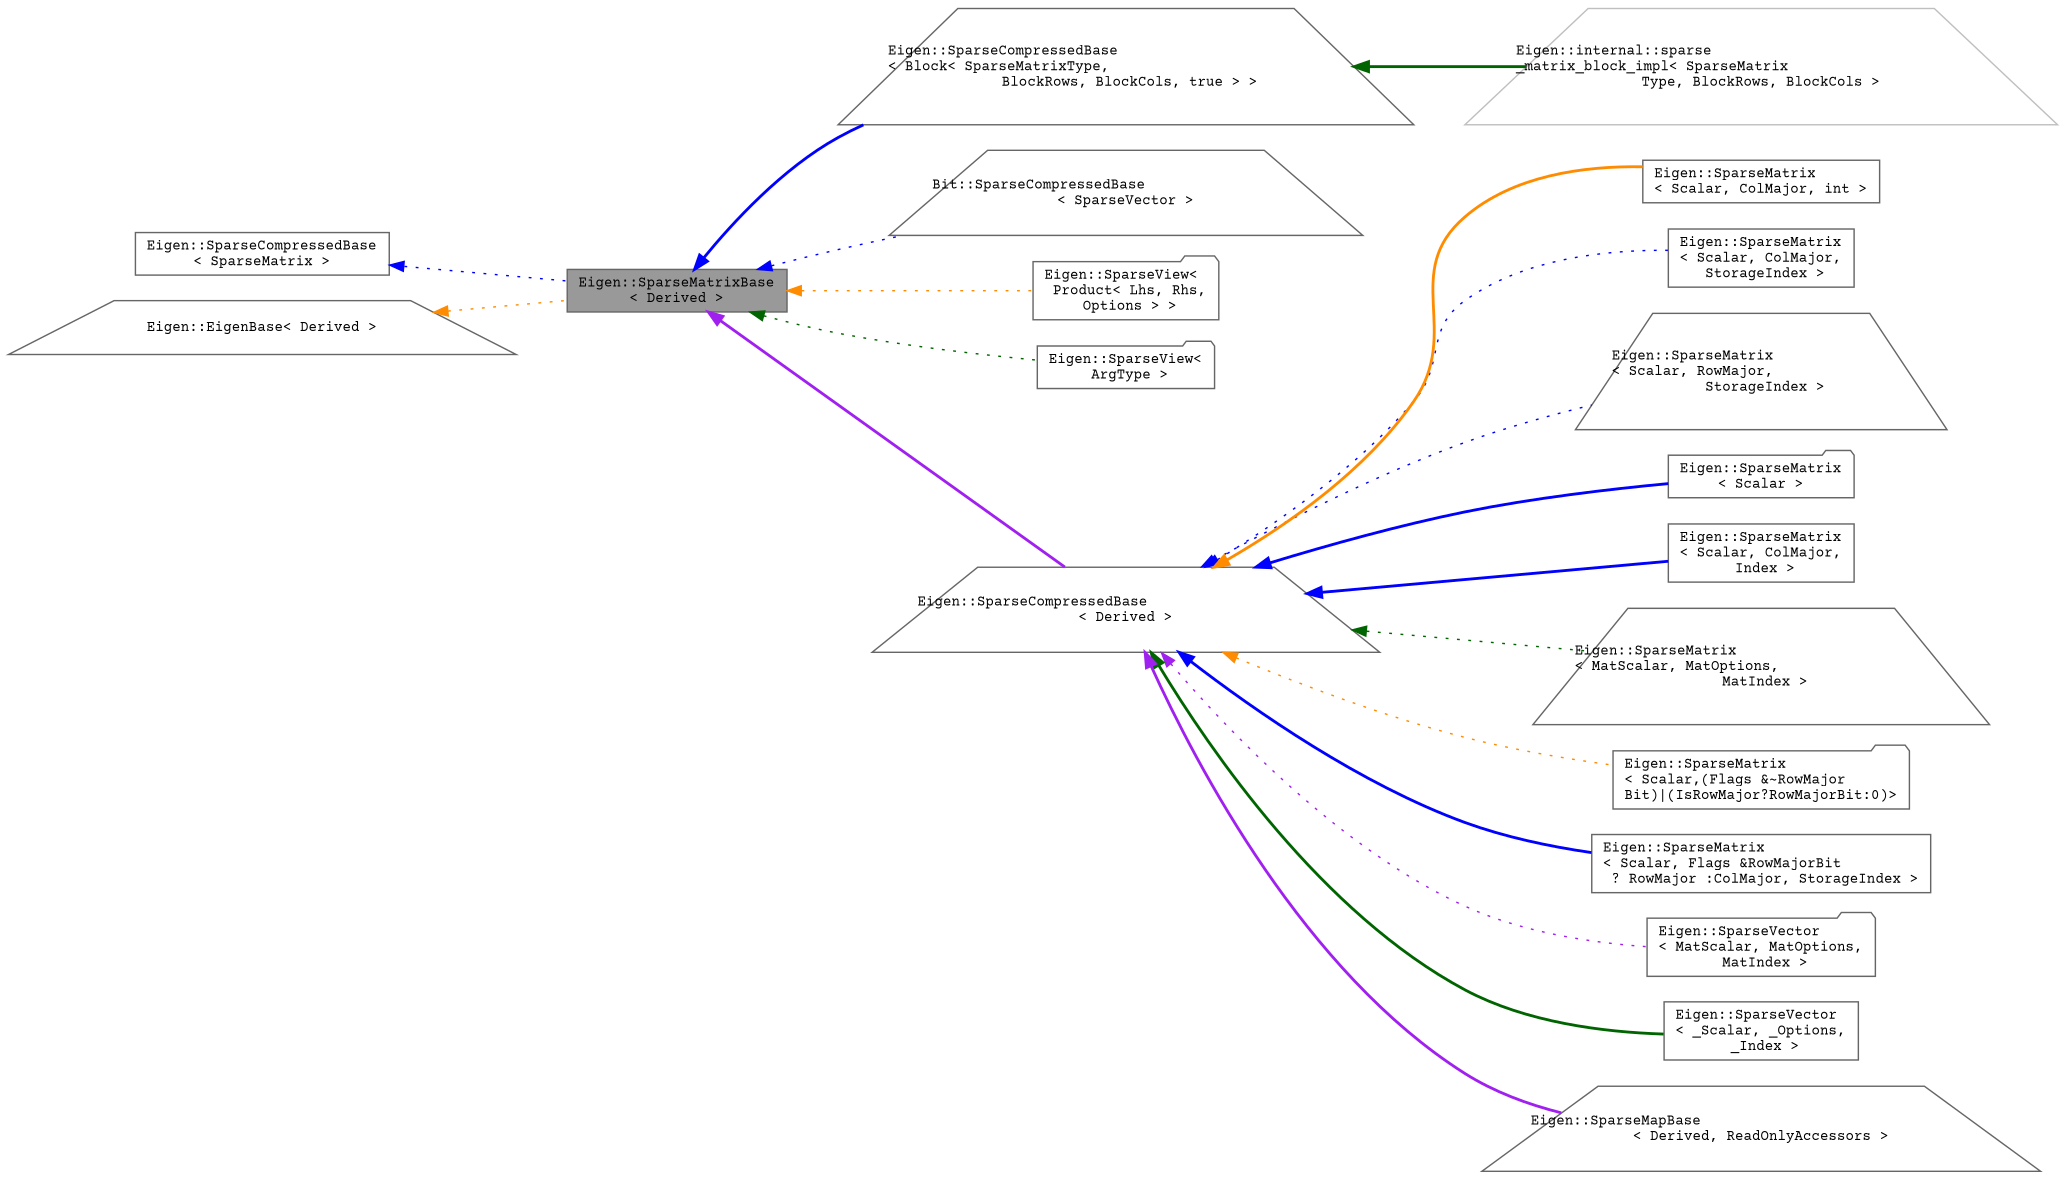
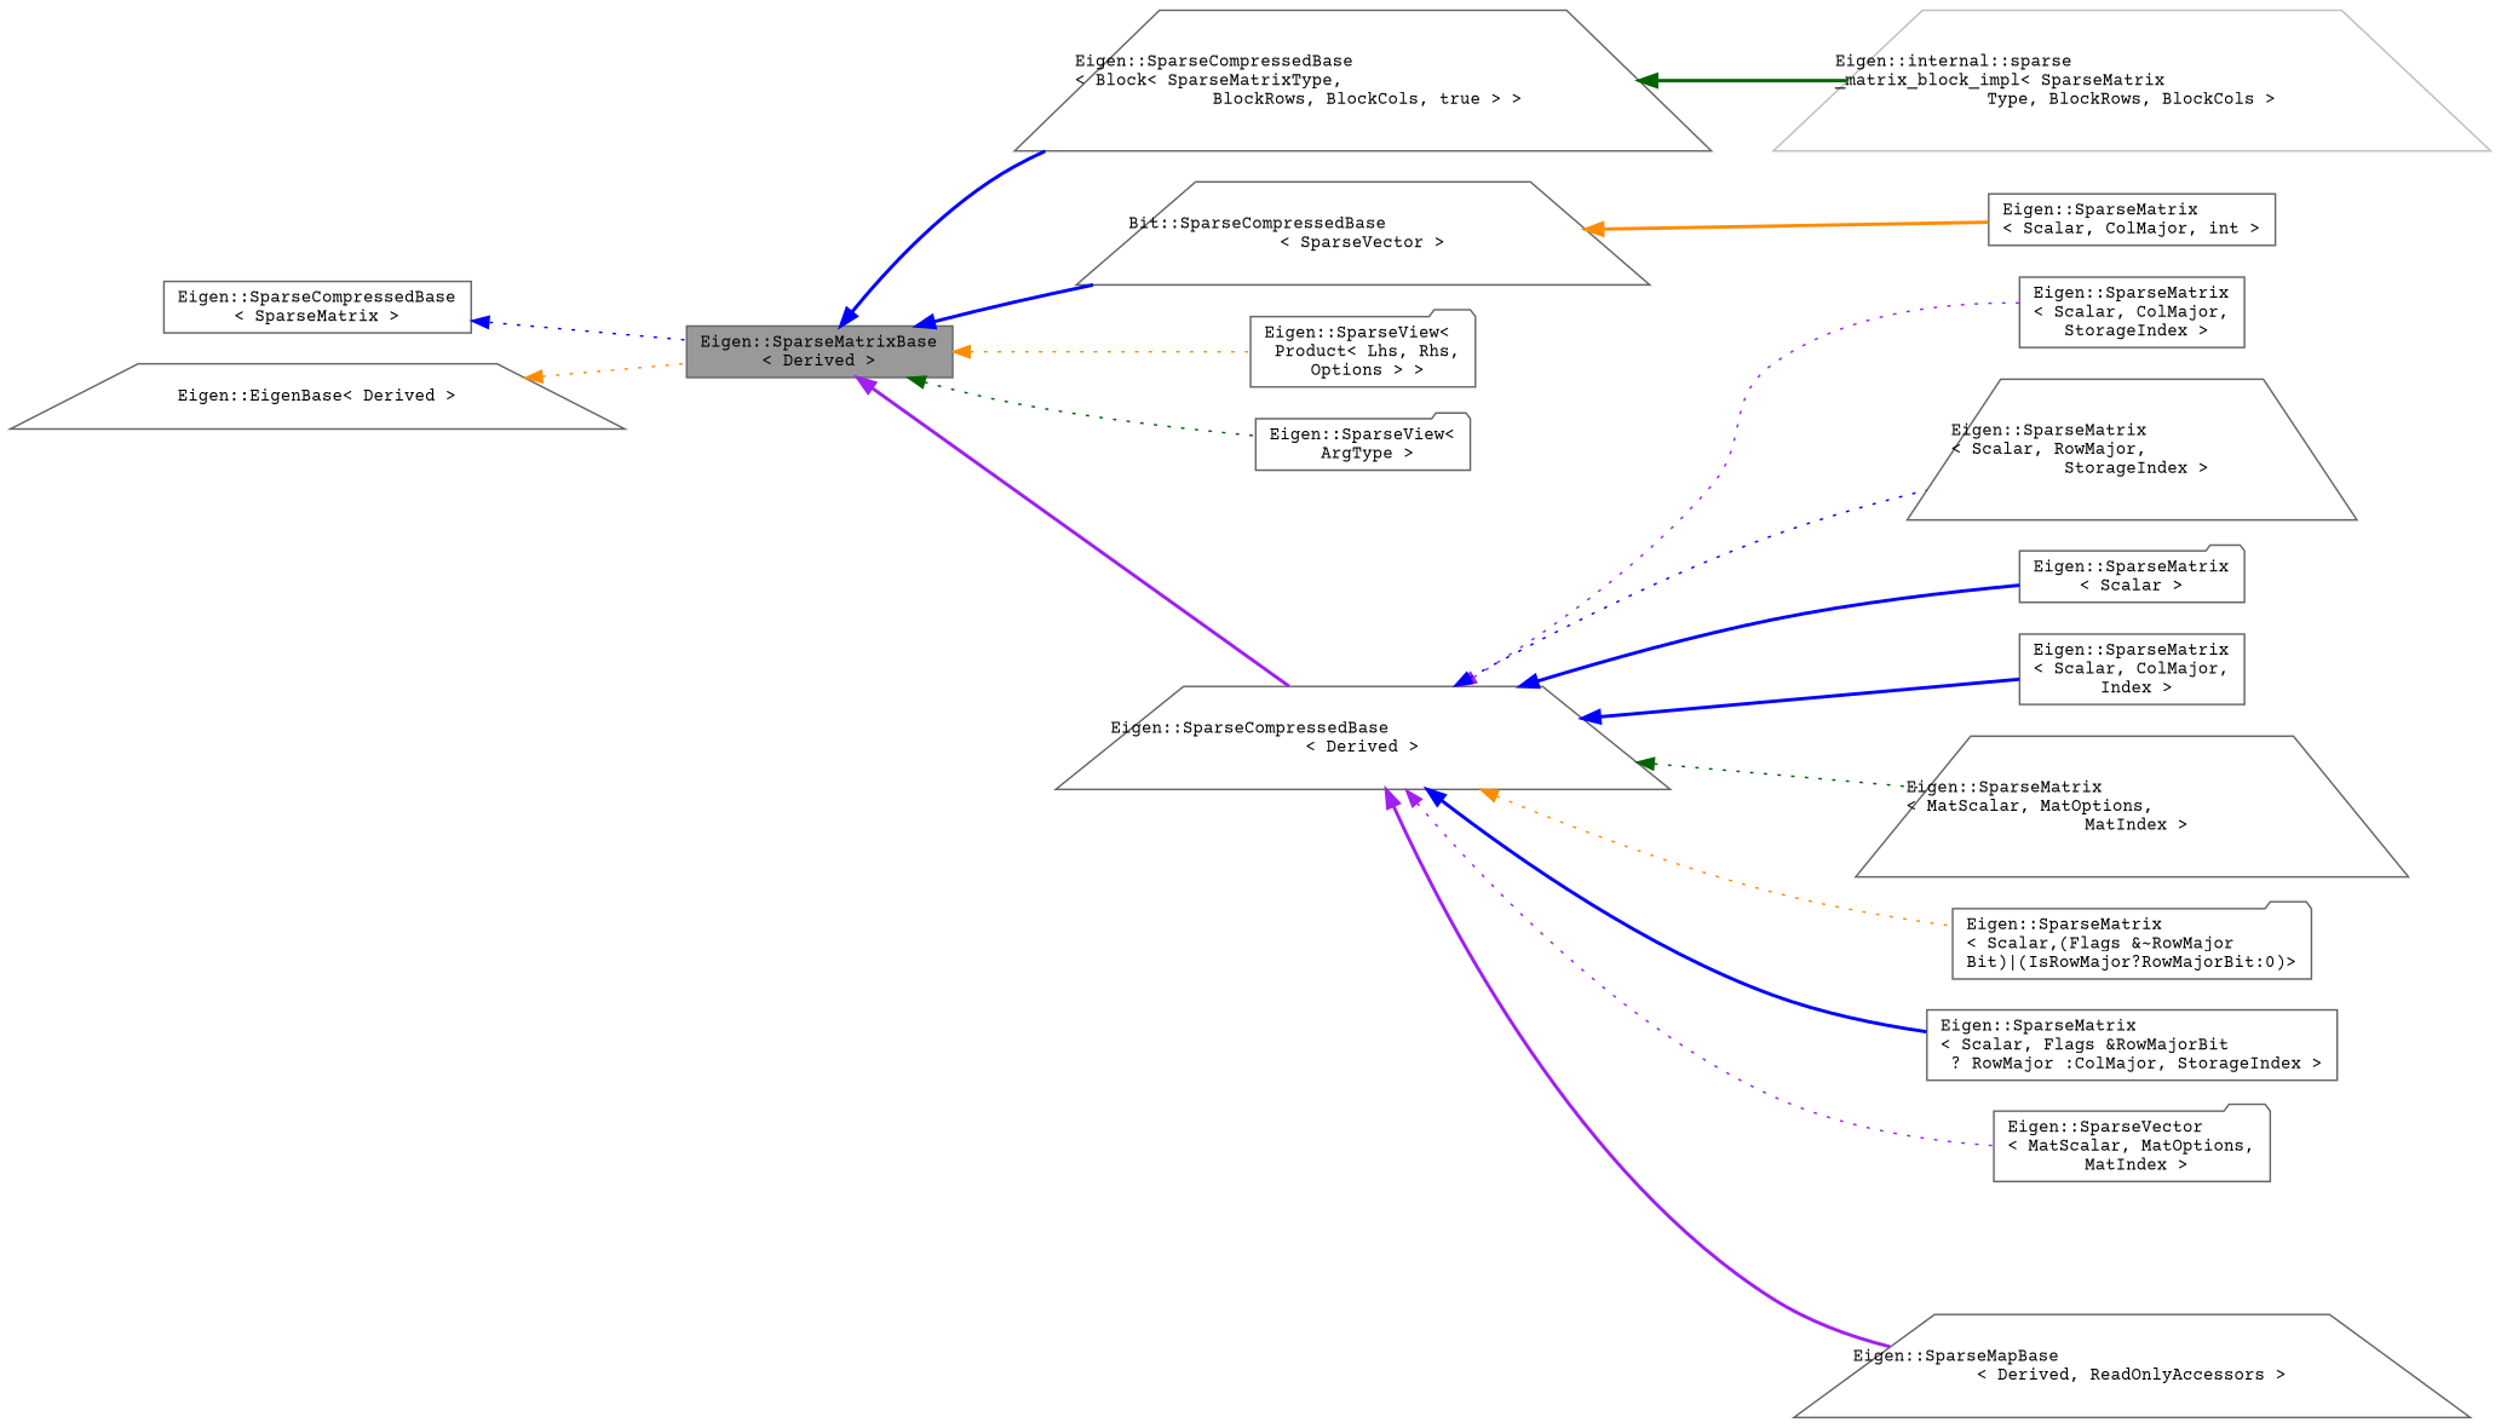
  digraph {
    fontname="Courier Prime"
    rankdir=LR
    node [color=gray40 fillcolor=white fontname="Courier Prime" fontsize=10 shape=trapezium style=filled]
    edge [color=blue dir=back fontname="Courier Prime" fontsize=10 labelfontname=Helvetica labelfontsize=10 style=dotted]
    n1 [fillcolor=grey60 fontcolor=black height=0.2 label="Eigen::SparseMatrixBase\l\< Derived \>" shape=box width=0.4]
    n2 [height=0.2 label="Eigen::SparseCompressedBase\l\< Block\< SparseMatrixType,\l BlockRows, BlockCols, true \> \>" width=0.4]
    n3 [height=0.2 label="Bit::SparseCompressedBase\l\< SparseVector \>" width=0.4]
    n4 [height=0.2 label="Eigen::SparseView\<\l Product\< Lhs, Rhs,\l Options \> \>" shape=folder width=0.4]
    n5 [height=0.2 label="Eigen::SparseView\<\l ArgType \>" shape=folder width=0.4]
    n6 [height=0.2 label="Eigen::SparseCompressedBase\l\< Derived \>" width=0.4]
    n7 [color=grey75 height=0.2 label="Eigen::internal::sparse\l_matrix_block_impl\< SparseMatrix\lType, BlockRows, BlockCols \>" width=0.4]
    n8 [height=0.2 label="Eigen::SparseCompressedBase\l\< SparseMatrix \>" shape=box width=0.4]
    n9 [height=0.2 label="Eigen::SparseMatrix\l\< Scalar, ColMajor,\l StorageIndex \>" shape=box width=0.4]
    n10 [height=0.2 label="Eigen::SparseMatrix\l\< Scalar, RowMajor,\l StorageIndex \>" width=0.4]
    n11 [height=0.2 label="Eigen::SparseMatrix\l\< Scalar \>" shape=folder width=0.4]
    n12 [height=0.2 label="Eigen::SparseMatrix\l\< Scalar, ColMajor, int \>" shape=box width=0.4]
    n13 [height=0.2 label="Eigen::SparseMatrix\l\< Scalar, ColMajor,\l Index \>" shape=box width=0.4]
    n14 [height=0.2 label="Eigen::SparseMatrix\l\< MatScalar, MatOptions,\l MatIndex \>" width=0.4]
    n15 [height=0.2 label="Eigen::SparseMatrix\l\< Scalar,(Flags &~RowMajor\lBit)\|(IsRowMajor?RowMajorBit:0)\>" shape=folder width=0.4]
    n16 [height=0.2 label="Eigen::SparseMatrix\l\< Scalar, Flags &RowMajorBit\l ? RowMajor :ColMajor, StorageIndex \>" shape=box width=0.4]
    n17 [height=0.2 label="Eigen::SparseVector\l\< MatScalar, MatOptions,\l MatIndex \>" shape=folder width=0.4]
-   n18 [height=0.2 label="Eigen::SparseVector\l\< _Scalar, _Options,\l _Index \>" shape=box width=0.4]
    n19 [height=0.2 label="Eigen::SparseMapBase\l\< Derived, ReadOnlyAccessors \>" width=0.4]
    n20 [height=0.2 label="Eigen::EigenBase\< Derived \>" width=0.4]
    n1 -> n2 [style=bold]
-   n1 -> n3
+   n1 -> n3 [style=bold]
    n1 -> n4 [color=darkorange]
    n1 -> n5 [color=darkgreen]
    n1 -> n6 [color=purple style=bold]
    n2 -> n7 [color=darkgreen style=bold]
-   n6 -> n9
+   n6 -> n9 [color=purple]
    n6 -> n10
    n6 -> n11 [style=bold]
-   n6 -> n12 [color=darkorange style=bold]
+   n3 -> n12 [color=darkorange style=bold]
    n6 -> n13 [style=bold]
    n6 -> n14 [color=darkgreen]
    n6 -> n15 [color=darkorange]
    n6 -> n16 [style=bold]
    n6 -> n17 [color=purple]
-   n6 -> n18 [color=darkgreen style=bold]
    n6 -> n19 [color=purple style=bold]
    n8 -> n1
    n20 -> n1 [color=darkorange]
  }
